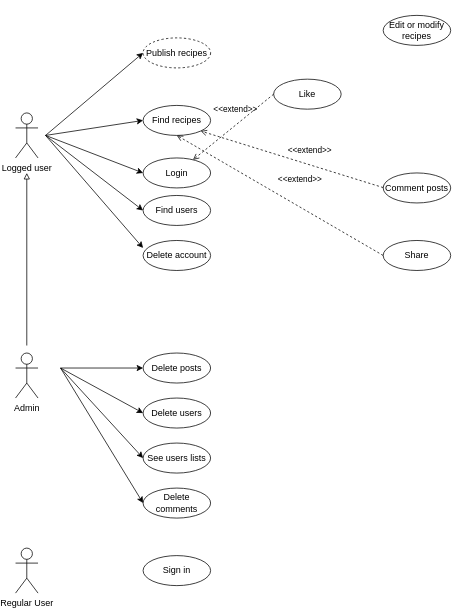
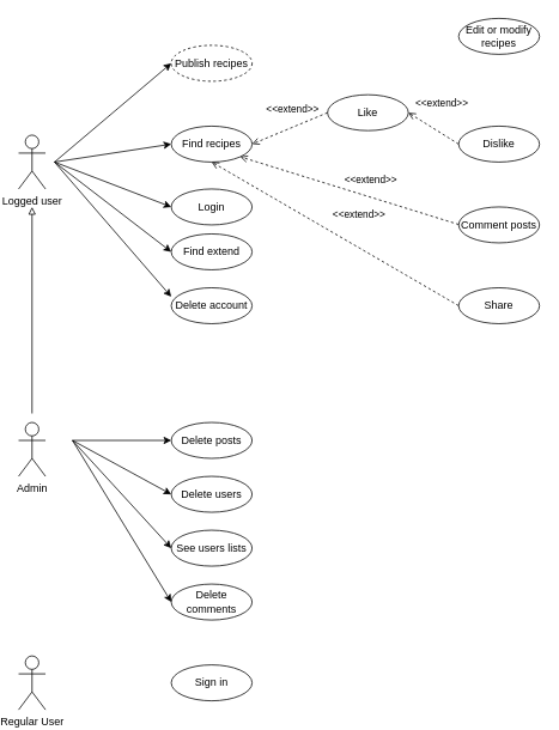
  <mxCell id="0" />
  <mxCell id="1" parent="0" />
  <mxCell id="2" style="edgeStyle=orthogonalEdgeStyle;rounded=0;orthogonalLoop=1;jettySize=auto;html=1;endArrow=block;endFill=0;" parent="1" edge="1"><mxGeometry relative="1" as="geometry"><mxPoint x="35" y="230" as="targetPoint" /><mxPoint x="35" y="460" as="sourcePoint" /></mxGeometry></mxCell>
  <mxCell id="3" value="Logged user" style="shape=umlActor;verticalLabelPosition=bottom;verticalAlign=top;html=1;outlineConnect=0;" parent="1" vertex="1"><mxGeometry x="20" y="150" width="30" height="60" as="geometry" /></mxCell>
  <mxCell id="4" value="Regular User" style="shape=umlActor;verticalLabelPosition=bottom;verticalAlign=top;html=1;outlineConnect=0;" parent="1" vertex="1"><mxGeometry x="20" y="730" width="30" height="60" as="geometry" /></mxCell>
  <mxCell id="5" value="Admin" style="shape=umlActor;verticalLabelPosition=bottom;verticalAlign=top;html=1;outlineConnect=0;" parent="1" vertex="1"><mxGeometry x="20" y="470" width="30" height="60" as="geometry" /></mxCell>
  <mxCell id="6" value="" style="endArrow=classic;html=1;rounded=0;entryX=0;entryY=0.5;entryDx=0;entryDy=0;" parent="1" target="20" edge="1"><mxGeometry width="50" height="50" relative="1" as="geometry"><mxPoint x="80" y="490" as="sourcePoint" /><mxPoint x="190" y="660" as="targetPoint" /></mxGeometry></mxCell>
  <mxCell id="7" value="" style="endArrow=classic;html=1;rounded=0;entryX=0;entryY=0.5;entryDx=0;entryDy=0;" parent="1" edge="1" target="28"><mxGeometry width="50" height="50" relative="1" as="geometry"><mxPoint x="60" y="180" as="sourcePoint" /><mxPoint x="190" y="120" as="targetPoint" /></mxGeometry></mxCell>
  <mxCell id="8" value="Publish recipes" style="ellipse;whiteSpace=wrap;html=1;dashed=1;" parent="1" vertex="1"><mxGeometry x="190" y="50" width="90" height="40" as="geometry" /></mxCell>
  <mxCell id="9" value="" style="endArrow=classic;html=1;rounded=0;entryX=0;entryY=0.5;entryDx=0;entryDy=0;" parent="1" target="8" edge="1"><mxGeometry width="50" height="50" relative="1" as="geometry"><mxPoint x="60" y="180" as="sourcePoint" /><mxPoint x="210" y="150" as="targetPoint" /></mxGeometry></mxCell>
- <mxCell id="10" value="Find users" style="ellipse;whiteSpace=wrap;html=1;" parent="1" vertex="1"><mxGeometry x="190" y="260" width="90" height="40" as="geometry" /></mxCell>
+ <mxCell id="10" value="Find extend" style="ellipse;whiteSpace=wrap;html=1;" parent="1" vertex="1"><mxGeometry x="190" y="260" width="90" height="40" as="geometry" /></mxCell>
  <mxCell id="11" value="" style="endArrow=classic;html=1;rounded=0;entryX=0;entryY=0.5;entryDx=0;entryDy=0;" parent="1" target="10" edge="1"><mxGeometry width="50" height="50" relative="1" as="geometry"><mxPoint x="60" y="180" as="sourcePoint" /><mxPoint x="200" y="240" as="targetPoint" /></mxGeometry></mxCell>
  <mxCell id="12" value="Share" style="ellipse;whiteSpace=wrap;html=1;" parent="1" vertex="1"><mxGeometry x="510" y="320" width="90" height="40" as="geometry" /></mxCell>
  <mxCell id="13" value="Like" style="ellipse;whiteSpace=wrap;html=1;" parent="1" vertex="1"><mxGeometry x="364" y="105" width="90" height="40" as="geometry" /></mxCell>
  <mxCell id="14" value="Login" style="ellipse;whiteSpace=wrap;html=1;" parent="1" vertex="1"><mxGeometry x="190" y="210" width="90" height="40" as="geometry" /></mxCell>
+ <mxCell id="15" value="Dislike" style="ellipse;whiteSpace=wrap;html=1;" parent="1" vertex="1"><mxGeometry x="510" y="140" width="90" height="40" as="geometry" /></mxCell>
  <mxCell id="16" value="" style="endArrow=classic;html=1;rounded=0;entryX=0;entryY=0.5;entryDx=0;entryDy=0;" parent="1" edge="1"><mxGeometry width="50" height="50" relative="1" as="geometry"><mxPoint x="60" y="180" as="sourcePoint" /><mxPoint x="190" y="330" as="targetPoint" /></mxGeometry></mxCell>
  <mxCell id="17" value="" style="endArrow=classic;html=1;rounded=0;entryX=0;entryY=0.5;entryDx=0;entryDy=0;" parent="1" target="14" edge="1"><mxGeometry width="50" height="50" relative="1" as="geometry"><mxPoint x="60" y="180" as="sourcePoint" /><mxPoint x="190" y="30" as="targetPoint" /></mxGeometry></mxCell>
  <mxCell id="18" value="Sign in" style="ellipse;whiteSpace=wrap;html=1;" parent="1" vertex="1"><mxGeometry x="190" y="740" width="90" height="40" as="geometry" /></mxCell>
  <mxCell id="19" value="Delete posts" style="ellipse;whiteSpace=wrap;html=1;" parent="1" vertex="1"><mxGeometry x="190" y="470" width="90" height="40" as="geometry" /></mxCell>
  <mxCell id="20" value="Delete users" style="ellipse;whiteSpace=wrap;html=1;" parent="1" vertex="1"><mxGeometry x="190" y="530" width="90" height="40" as="geometry" /></mxCell>
  <mxCell id="21" value="See users lists" style="ellipse;whiteSpace=wrap;html=1;" parent="1" vertex="1"><mxGeometry x="190" y="590" width="90" height="40" as="geometry" /></mxCell>
  <mxCell id="22" value="" style="endArrow=classic;html=1;rounded=0;entryX=0;entryY=0.5;entryDx=0;entryDy=0;" parent="1" target="21" edge="1"><mxGeometry width="50" height="50" relative="1" as="geometry"><mxPoint x="80" y="490" as="sourcePoint" /><mxPoint x="200" y="670" as="targetPoint" /></mxGeometry></mxCell>
  <mxCell id="23" value="" style="endArrow=classic;html=1;rounded=0;entryX=0;entryY=0.5;entryDx=0;entryDy=0;" parent="1" target="19" edge="1"><mxGeometry width="50" height="50" relative="1" as="geometry"><mxPoint x="80" y="490" as="sourcePoint" /><mxPoint x="170" y="490" as="targetPoint" /></mxGeometry></mxCell>
  <mxCell id="24" value="Delete account" style="ellipse;whiteSpace=wrap;html=1;" parent="1" vertex="1"><mxGeometry x="190" y="320" width="90" height="40" as="geometry" /></mxCell>
  <mxCell id="25" value="Delete comments" style="ellipse;whiteSpace=wrap;html=1;" vertex="1" parent="1"><mxGeometry x="190" y="650" width="90" height="40" as="geometry" /></mxCell>
  <mxCell id="26" value="" style="endArrow=classic;html=1;rounded=0;entryX=0;entryY=0.5;entryDx=0;entryDy=0;" edge="1" parent="1"><mxGeometry width="50" height="50" relative="1" as="geometry"><mxPoint x="80" y="490" as="sourcePoint" /><mxPoint x="190" y="670" as="targetPoint" /></mxGeometry></mxCell>
+ <mxCell id="27" value="&amp;lt;&amp;lt;extend&amp;gt;&amp;gt;" style="html=1;verticalAlign=bottom;labelBackgroundColor=none;endArrow=open;endFill=0;dashed=1;rounded=0;exitX=0;exitY=0.5;exitDx=0;exitDy=0;entryX=1;entryY=0.5;entryDx=0;entryDy=0;" edge="1" parent="1" source="15" target="13"><mxGeometry x="0.071" y="-20" width="160" relative="1" as="geometry"><mxPoint x="513.18" y="409.998" as="sourcePoint" /><mxPoint x="280" y="384.14" as="targetPoint" /><mxPoint as="offset" /></mxGeometry></mxCell>
  <mxCell id="28" value="Find recipes" style="ellipse;whiteSpace=wrap;html=1;" vertex="1" parent="1"><mxGeometry x="190" y="140" width="90" height="40" as="geometry" /></mxCell>
  <mxCell id="29" value="Edit or modify recipes" style="ellipse;whiteSpace=wrap;html=1;" vertex="1" parent="1"><mxGeometry x="510" width="90" height="40" as="geometry" y="20" /></mxCell>
- <mxCell id="30" value="&amp;lt;&amp;lt;extend&amp;gt;&amp;gt;" style="html=1;verticalAlign=bottom;labelBackgroundColor=none;endArrow=open;endFill=0;dashed=1;rounded=0;exitX=0;exitY=0.5;exitDx=0;exitDy=0;" edge="1" parent="1" source="13" target="14"><mxGeometry x="-0.164" y="-10" width="160" relative="1" as="geometry"><mxPoint x="366" y="119.5" as="sourcePoint" /><mxPoint x="310" y="119.5" as="targetPoint" /><mxPoint as="offset" /></mxGeometry></mxCell>
+ <mxCell id="30" value="&amp;lt;&amp;lt;extend&amp;gt;&amp;gt;" style="html=1;verticalAlign=bottom;labelBackgroundColor=none;endArrow=open;endFill=0;dashed=1;rounded=0;exitX=0;exitY=0.5;exitDx=0;exitDy=0;entryX=1;entryY=0.5;entryDx=0;entryDy=0;" edge="1" parent="1" source="13" target="28"><mxGeometry x="-0.164" y="-10" width="160" relative="1" as="geometry"><mxPoint x="366" y="119.5" as="sourcePoint" /><mxPoint x="310" y="119.5" as="targetPoint" /><mxPoint as="offset" /></mxGeometry></mxCell>
  <mxCell id="31" value="Comment posts" style="ellipse;whiteSpace=wrap;html=1;" vertex="1" parent="1"><mxGeometry x="510" y="230" width="90" height="40" as="geometry" /></mxCell>
  <mxCell id="32" value="&amp;lt;&amp;lt;extend&amp;gt;&amp;gt;" style="html=1;verticalAlign=bottom;labelBackgroundColor=none;endArrow=open;endFill=0;dashed=1;rounded=0;exitX=0;exitY=0.5;exitDx=0;exitDy=0;entryX=1;entryY=1;entryDx=0;entryDy=0;" edge="1" parent="1" target="28"><mxGeometry x="-0.164" y="-10" width="160" relative="1" as="geometry"><mxPoint x="510" y="249.5" as="sourcePoint" /><mxPoint x="424" y="250" as="targetPoint" /><mxPoint as="offset" /></mxGeometry></mxCell>
  <mxCell id="33" value="&amp;lt;&amp;lt;extend&amp;gt;&amp;gt;" style="html=1;verticalAlign=bottom;labelBackgroundColor=none;endArrow=open;endFill=0;dashed=1;rounded=0;exitX=0;exitY=0.5;exitDx=0;exitDy=0;entryX=0.5;entryY=1;entryDx=0;entryDy=0;" edge="1" parent="1" target="28"><mxGeometry x="-0.092" y="-24" width="160" relative="1" as="geometry"><mxPoint x="510" y="340" as="sourcePoint" /><mxPoint x="235" y="440" as="targetPoint" /><mxPoint x="1" as="offset" /></mxGeometry></mxCell>
